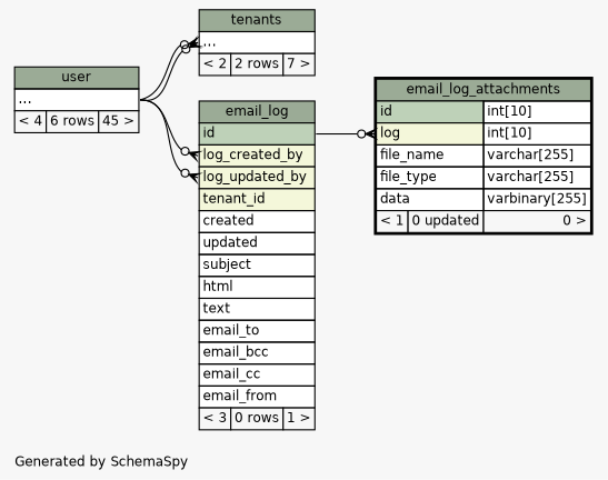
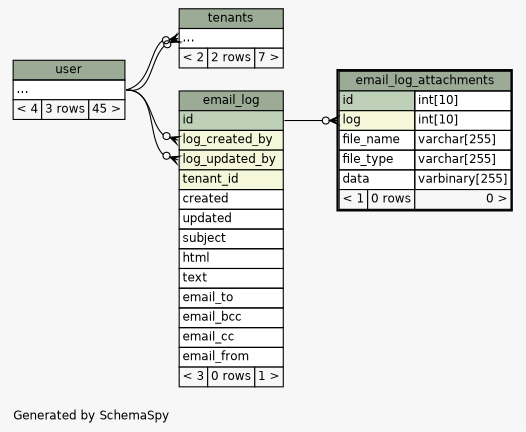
  digraph {
    bgcolor="#f7f7f7"
    fontname=Helvetica
    fontsize=11
    label="\nGenerated by SchemaSpy"
    labeljust=l
    nodesep=0.18
    rankdir=RL
    ranksep=0.46
    node [fontname=Helvetica fontsize=11 shape=plaintext]
    edge [arrowhead=none arrowsize=0.8 arrowtail=crowodot dir=back headport="elipses:e" tailport="elipses:w"]
    n1 [label=<     <TABLE BORDER="0" CELLBORDER="1" CELLSPACING="0" BGCOLOR="#ffffff">       <TR><TD COLSPAN="3" BGCOLOR="#9bab96" ALIGN="CENTER">email_log</TD></TR>       <TR><TD PORT="id" COLSPAN="3" BGCOLOR="#bed1b8" ALIGN="LEFT">id</TD></TR>       <TR><TD PORT="log_created_by" COLSPAN="3" BGCOLOR="#f4f7da" ALIGN="LEFT">log_created_by</TD></TR>       <TR><TD PORT="log_updated_by" COLSPAN="3" BGCOLOR="#f4f7da" ALIGN="LEFT">log_updated_by</TD></TR>       <TR><TD PORT="tenant_id" COLSPAN="3" BGCOLOR="#f4f7da" ALIGN="LEFT">tenant_id</TD></TR>       <TR><TD PORT="created" COLSPAN="3" ALIGN="LEFT">created</TD></TR>       <TR><TD PORT="updated" COLSPAN="3" ALIGN="LEFT">updated</TD></TR>       <TR><TD PORT="subject" COLSPAN="3" ALIGN="LEFT">subject</TD></TR>       <TR><TD PORT="html" COLSPAN="3" ALIGN="LEFT">html</TD></TR>       <TR><TD PORT="text" COLSPAN="3" ALIGN="LEFT">text</TD></TR>       <TR><TD PORT="email_to" COLSPAN="3" ALIGN="LEFT">email_to</TD></TR>       <TR><TD PORT="email_bcc" COLSPAN="3" ALIGN="LEFT">email_bcc</TD></TR>       <TR><TD PORT="email_cc" COLSPAN="3" ALIGN="LEFT">email_cc</TD></TR>       <TR><TD PORT="email_from" COLSPAN="3" ALIGN="LEFT">email_from</TD></TR>       <TR><TD ALIGN="LEFT" BGCOLOR="#f7f7f7">&lt; 3</TD><TD ALIGN="RIGHT" BGCOLOR="#f7f7f7">0 rows</TD><TD ALIGN="RIGHT" BGCOLOR="#f7f7f7">1 &gt;</TD></TR>     </TABLE>>]
-   n2 [label=<     <TABLE BORDER="0" CELLBORDER="1" CELLSPACING="0" BGCOLOR="#ffffff">       <TR><TD COLSPAN="3" BGCOLOR="#9bab96" ALIGN="CENTER">user</TD></TR>       <TR><TD PORT="elipses" COLSPAN="3" ALIGN="LEFT">...</TD></TR>       <TR><TD ALIGN="LEFT" BGCOLOR="#f7f7f7">&lt; 4</TD><TD ALIGN="RIGHT" BGCOLOR="#f7f7f7">6 rows</TD><TD ALIGN="RIGHT" BGCOLOR="#f7f7f7">45 &gt;</TD></TR>     </TABLE>>]
+   n2 [label=<     <TABLE BORDER="0" CELLBORDER="1" CELLSPACING="0" BGCOLOR="#ffffff">       <TR><TD COLSPAN="3" BGCOLOR="#9bab96" ALIGN="CENTER">user</TD></TR>       <TR><TD PORT="elipses" COLSPAN="3" ALIGN="LEFT">...</TD></TR>       <TR><TD ALIGN="LEFT" BGCOLOR="#f7f7f7">&lt; 4</TD><TD ALIGN="RIGHT" BGCOLOR="#f7f7f7">3 rows</TD><TD ALIGN="RIGHT" BGCOLOR="#f7f7f7">45 &gt;</TD></TR>     </TABLE>>]
    n3 [label=<     <TABLE BORDER="0" CELLBORDER="1" CELLSPACING="0" BGCOLOR="#ffffff">       <TR><TD COLSPAN="3" BGCOLOR="#9bab96" ALIGN="CENTER">tenants</TD></TR>       <TR><TD PORT="elipses" COLSPAN="3" ALIGN="LEFT">...</TD></TR>       <TR><TD ALIGN="LEFT" BGCOLOR="#f7f7f7">&lt; 2</TD><TD ALIGN="RIGHT" BGCOLOR="#f7f7f7">2 rows</TD><TD ALIGN="RIGHT" BGCOLOR="#f7f7f7">7 &gt;</TD></TR>     </TABLE>>]
-   n4 [label=<     <TABLE BORDER="2" CELLBORDER="1" CELLSPACING="0" BGCOLOR="#ffffff">       <TR><TD COLSPAN="3" BGCOLOR="#9bab96" ALIGN="CENTER">email_log_attachments</TD></TR>       <TR><TD PORT="id" COLSPAN="2" BGCOLOR="#bed1b8" ALIGN="LEFT">id</TD><TD PORT="id.type" ALIGN="LEFT">int[10]</TD></TR>       <TR><TD PORT="log" COLSPAN="2" BGCOLOR="#f4f7da" ALIGN="LEFT">log</TD><TD PORT="log.type" ALIGN="LEFT">int[10]</TD></TR>       <TR><TD PORT="file_name" COLSPAN="2" ALIGN="LEFT">file_name</TD><TD PORT="file_name.type" ALIGN="LEFT">varchar[255]</TD></TR>       <TR><TD PORT="file_type" COLSPAN="2" ALIGN="LEFT">file_type</TD><TD PORT="file_type.type" ALIGN="LEFT">varchar[255]</TD></TR>       <TR><TD PORT="data" COLSPAN="2" ALIGN="LEFT">data</TD><TD PORT="data.type" ALIGN="LEFT">varbinary[255]</TD></TR>       <TR><TD ALIGN="LEFT" BGCOLOR="#f7f7f7">&lt; 1</TD><TD ALIGN="RIGHT" BGCOLOR="#f7f7f7">0 updated</TD><TD ALIGN="RIGHT" BGCOLOR="#f7f7f7">0 &gt;</TD></TR>     </TABLE>>]
+   n4 [label=<     <TABLE BORDER="2" CELLBORDER="1" CELLSPACING="0" BGCOLOR="#ffffff">       <TR><TD COLSPAN="3" BGCOLOR="#9bab96" ALIGN="CENTER">email_log_attachments</TD></TR>       <TR><TD PORT="id" COLSPAN="2" BGCOLOR="#bed1b8" ALIGN="LEFT">id</TD><TD PORT="id.type" ALIGN="LEFT">int[10]</TD></TR>       <TR><TD PORT="log" COLSPAN="2" BGCOLOR="#f4f7da" ALIGN="LEFT">log</TD><TD PORT="log.type" ALIGN="LEFT">int[10]</TD></TR>       <TR><TD PORT="file_name" COLSPAN="2" ALIGN="LEFT">file_name</TD><TD PORT="file_name.type" ALIGN="LEFT">varchar[255]</TD></TR>       <TR><TD PORT="file_type" COLSPAN="2" ALIGN="LEFT">file_type</TD><TD PORT="file_type.type" ALIGN="LEFT">varchar[255]</TD></TR>       <TR><TD PORT="data" COLSPAN="2" ALIGN="LEFT">data</TD><TD PORT="data.type" ALIGN="LEFT">varbinary[255]</TD></TR>       <TR><TD ALIGN="LEFT" BGCOLOR="#f7f7f7">&lt; 1</TD><TD ALIGN="RIGHT" BGCOLOR="#f7f7f7">0 rows</TD><TD ALIGN="RIGHT" BGCOLOR="#f7f7f7">0 &gt;</TD></TR>     </TABLE>>]
    n1 -> n2 [tailport="log_created_by:w"]
    n1 -> n2 [tailport="log_updated_by:w"]
    n3 -> n2
    n3 -> n2
    n4 -> n1 [headport="id:e" tailport="log:w"]
  }
